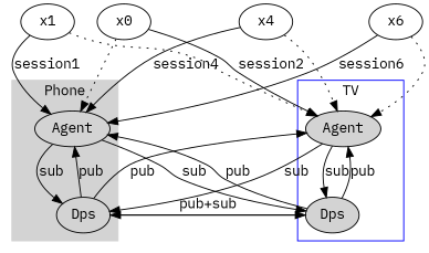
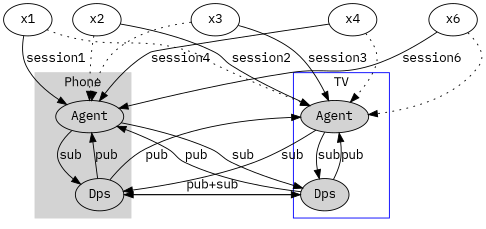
  digraph {
    fontname="IBM Plex Mono"
    node [fontname="IBM Plex Mono"]
    edge [fontname="IBM Plex Mono"]
    n1 [clolor=white label=Agent style=filled]
    n2 [clolor=white label=Dps style=filled]
    n3 [label=Agent style=filled]
    n4 [label=Dps style=filled]
    x1
-   x2 [label=x0]
+   x2
+   x3
    x4
    x6
    subgraph cluster_1 {
      color=lightgrey
      label=Phone
      style=filled
      n1
      n2
    }
    subgraph cluster_2 {
      color=blue
      label=TV
      n3
      n4
    }
    n1 -> n2 [label=sub]
    n1 -> n4 [label=sub]
    n2 -> n1 [label=pub]
    n2 -> n3 [label=pub]
    n2 -> n4 [label="pub+sub"]
    n3 -> n2 [label=sub]
    n3 -> n4 [label=sub]
    n4 -> n1 [label=pub]
    n4 -> n2
    n4 -> n3 [label=pub]
    x1 -> n1 [label=session1]
    x1 -> n3 [style=dotted]
    x2 -> n1 [style=dotted]
    x2 -> n3 [label=session2]
+   x3 -> n1 [style=dotted]
+   x3 -> n3 [label=session3]
    x4 -> n1 [label=session4]
    x4 -> n3 [style=dotted]
    x6 -> n1 [label=session6]
    x6 -> n3 [style=dotted]
  }
